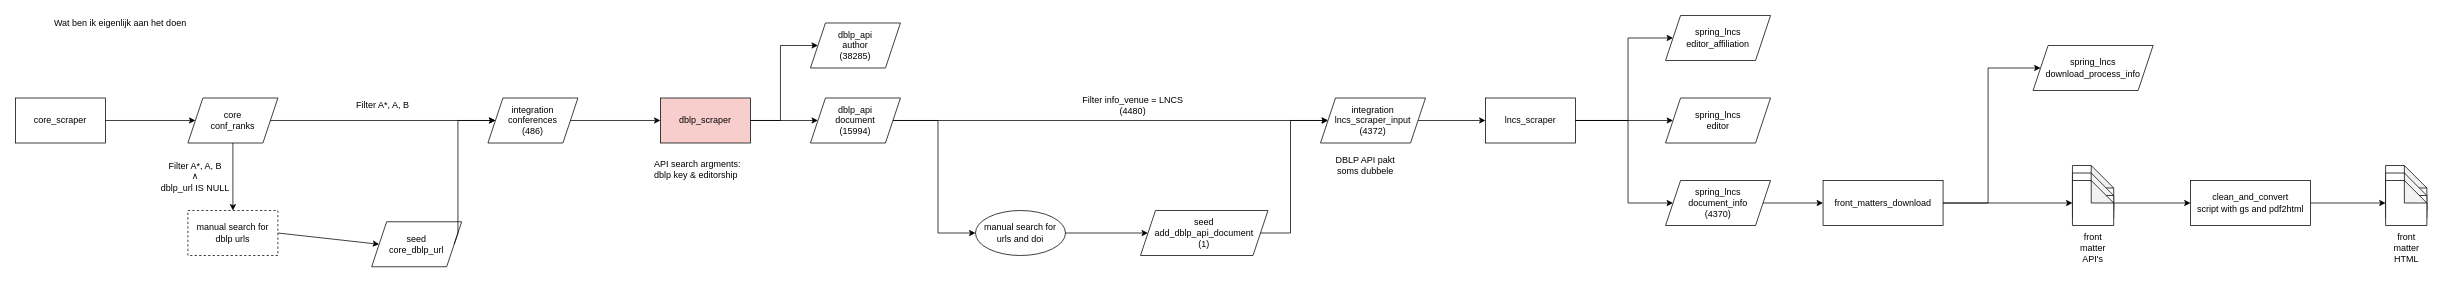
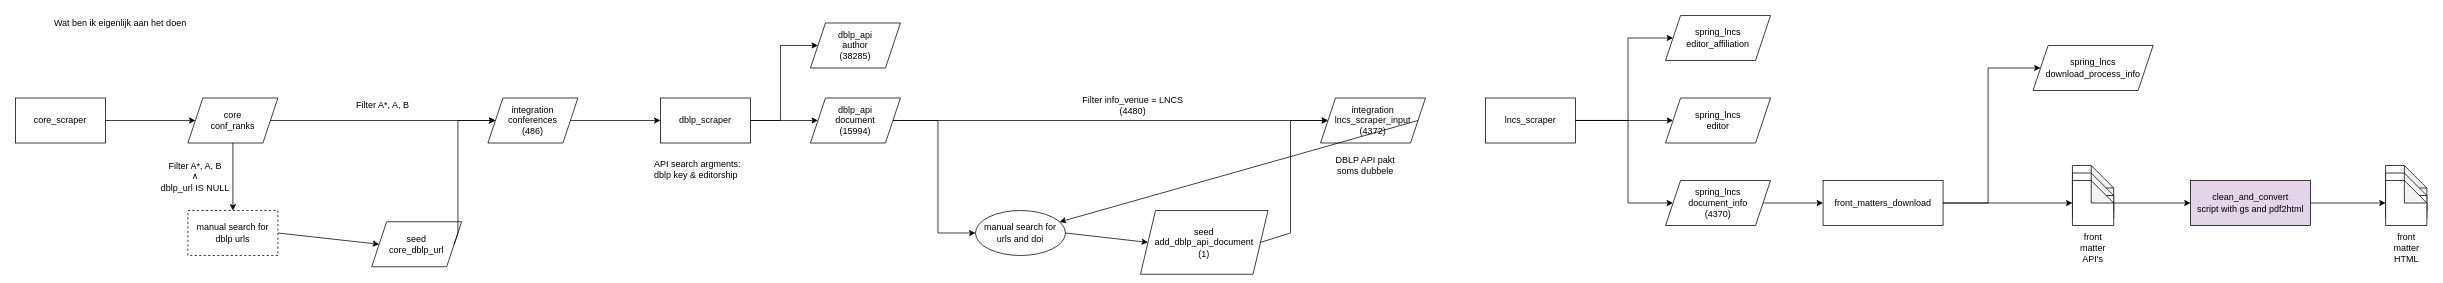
  <mxCell id="0" />
  <mxCell id="1" parent="0" />
  <mxCell id="2" value="Wat ben ik eigenlijk aan het doen" style="text;html=1;strokeColor=none;fillColor=none;align=center;verticalAlign=middle;whiteSpace=wrap;rounded=0;" parent="1" vertex="1"><mxGeometry x="50" y="20" width="220" height="20" as="geometry" /></mxCell>
  <mxCell id="3" value="core_scraper" style="rounded=0;whiteSpace=wrap;html=1;" vertex="1" parent="1"><mxGeometry x="20" y="130" width="120" height="60" as="geometry" /></mxCell>
  <mxCell id="4" value="core&lt;br&gt;conf_ranks" style="shape=parallelogram;perimeter=parallelogramPerimeter;whiteSpace=wrap;html=1;fixedSize=1;" vertex="1" parent="1"><mxGeometry x="250" y="130" width="120" height="60" as="geometry" /></mxCell>
  <mxCell id="5" value="" style="endArrow=classic;html=1;exitX=1;exitY=0.5;exitDx=0;exitDy=0;entryX=0;entryY=0.5;entryDx=0;entryDy=0;" edge="1" parent="1" source="3" target="4"><mxGeometry width="50" height="50" relative="1" as="geometry"><mxPoint x="250" y="350" as="sourcePoint" /><mxPoint x="300" y="300" as="targetPoint" /></mxGeometry></mxCell>
  <mxCell id="6" value="integration&lt;br&gt;conferences&lt;br&gt;(486)" style="shape=parallelogram;perimeter=parallelogramPerimeter;whiteSpace=wrap;html=1;fixedSize=1;" vertex="1" parent="1"><mxGeometry x="650" y="130" width="120" height="60" as="geometry" /></mxCell>
  <mxCell id="7" value="seed&lt;br&gt;core_dblp_url" style="shape=parallelogram;perimeter=parallelogramPerimeter;whiteSpace=wrap;html=1;fixedSize=1;" vertex="1" parent="1"><mxGeometry x="495" y="295" width="120" height="60" as="geometry" /></mxCell>
  <mxCell id="8" value="manual search for dblp urls" style="rounded=0;whiteSpace=wrap;html=1;dashed=1;" vertex="1" parent="1"><mxGeometry x="250" y="280" width="120" height="60" as="geometry" /></mxCell>
  <mxCell id="9" value="" style="endArrow=classic;html=1;exitX=0.5;exitY=1;exitDx=0;exitDy=0;entryX=0.5;entryY=0;entryDx=0;entryDy=0;" edge="1" parent="1" source="4" target="8"><mxGeometry width="50" height="50" relative="1" as="geometry"><mxPoint x="190" y="170" as="sourcePoint" /><mxPoint x="270" y="170" as="targetPoint" /></mxGeometry></mxCell>
  <mxCell id="10" value="" style="endArrow=classic;html=1;exitX=1;exitY=0.5;exitDx=0;exitDy=0;entryX=0;entryY=0.5;entryDx=0;entryDy=0;" edge="1" parent="1" source="8" target="7"><mxGeometry width="50" height="50" relative="1" as="geometry"><mxPoint x="380" y="360" as="sourcePoint" /><mxPoint x="460" y="360" as="targetPoint" /></mxGeometry></mxCell>
  <mxCell id="11" value="" style="endArrow=classic;html=1;exitX=1;exitY=0.5;exitDx=0;exitDy=0;entryX=0;entryY=0.5;entryDx=0;entryDy=0;" edge="1" parent="1" source="4" target="6"><mxGeometry width="50" height="50" relative="1" as="geometry"><mxPoint x="414" y="159.5" as="sourcePoint" /><mxPoint x="494" y="159.5" as="targetPoint" /></mxGeometry></mxCell>
  <mxCell id="12" value="" style="endArrow=classic;html=1;entryX=0;entryY=0.5;entryDx=0;entryDy=0;exitX=1;exitY=0.5;exitDx=0;exitDy=0;rounded=0;" edge="1" parent="1" source="7" target="6"><mxGeometry width="50" height="50" relative="1" as="geometry"><mxPoint x="580" y="440" as="sourcePoint" /><mxPoint x="630" y="390" as="targetPoint" /><Array as="points"><mxPoint x="610" y="310" /><mxPoint x="610" y="160" /></Array></mxGeometry></mxCell>
  <mxCell id="13" value="Filter A*, A, B" style="text;html=1;strokeColor=none;fillColor=none;align=center;verticalAlign=middle;whiteSpace=wrap;rounded=0;" vertex="1" parent="1"><mxGeometry x="460" y="130" width="100" height="20" as="geometry" /></mxCell>
  <mxCell id="14" value="Filter A*, A, B&lt;br&gt;∧&lt;br&gt;dblp_url IS NULL" style="text;html=1;strokeColor=none;fillColor=none;align=center;verticalAlign=middle;whiteSpace=wrap;rounded=0;" vertex="1" parent="1"><mxGeometry x="210" y="210" width="100" height="50" as="geometry" /></mxCell>
- <mxCell id="15" value="dblp_scraper" style="rounded=0;whiteSpace=wrap;html=1;fillColor=#f8cecc;" vertex="1" parent="1"><mxGeometry x="880" y="130" width="120" height="60" as="geometry" /></mxCell>
+ <mxCell id="15" value="dblp_scraper" style="rounded=0;whiteSpace=wrap;html=1;" vertex="1" parent="1"><mxGeometry x="880" y="130" width="120" height="60" as="geometry" /></mxCell>
  <mxCell id="16" value="" style="endArrow=classic;html=1;exitX=1;exitY=0.5;exitDx=0;exitDy=0;entryX=0;entryY=0.5;entryDx=0;entryDy=0;" edge="1" parent="1" source="6" target="15"><mxGeometry width="50" height="50" relative="1" as="geometry"><mxPoint x="930" y="330" as="sourcePoint" /><mxPoint x="980" y="280" as="targetPoint" /></mxGeometry></mxCell>
  <mxCell id="17" value="dblp_api&lt;br&gt;author&lt;br&gt;(38285)" style="shape=parallelogram;perimeter=parallelogramPerimeter;whiteSpace=wrap;html=1;fixedSize=1;" vertex="1" parent="1"><mxGeometry x="1080" y="30" width="120" height="60" as="geometry" /></mxCell>
  <mxCell id="18" value="" style="endArrow=classic;html=1;exitX=1;exitY=0.5;exitDx=0;exitDy=0;entryX=0;entryY=0.5;entryDx=0;entryDy=0;rounded=0;" edge="1" parent="1" source="15" target="17"><mxGeometry width="50" height="50" relative="1" as="geometry"><mxPoint x="770" y="170" as="sourcePoint" /><mxPoint x="890" y="170" as="targetPoint" /><Array as="points"><mxPoint x="1040" y="160" /><mxPoint x="1040" y="60" /></Array></mxGeometry></mxCell>
  <mxCell id="19" value="dblp_api&lt;br&gt;document&lt;br&gt;(15994)" style="shape=parallelogram;perimeter=parallelogramPerimeter;whiteSpace=wrap;html=1;fixedSize=1;" vertex="1" parent="1"><mxGeometry x="1080" y="130" width="120" height="60" as="geometry" /></mxCell>
  <mxCell id="20" value="" style="endArrow=classic;html=1;exitX=1;exitY=0.5;exitDx=0;exitDy=0;entryX=0;entryY=0.5;entryDx=0;entryDy=0;" edge="1" parent="1" source="15" target="19"><mxGeometry width="50" height="50" relative="1" as="geometry"><mxPoint x="770" y="170" as="sourcePoint" /><mxPoint x="890" y="170" as="targetPoint" /></mxGeometry></mxCell>
  <mxCell id="21" value="manual search for urls and doi" style="ellipse;whiteSpace=wrap;html=1;" vertex="1" parent="1"><mxGeometry x="1300" y="280" width="120" height="60" as="geometry" /></mxCell>
  <mxCell id="22" value="" style="endArrow=classic;html=1;exitX=1;exitY=0.5;exitDx=0;exitDy=0;entryX=0;entryY=0.5;entryDx=0;entryDy=0;rounded=0;" edge="1" parent="1" source="19" target="21"><mxGeometry width="50" height="50" relative="1" as="geometry"><mxPoint x="1130" y="320" as="sourcePoint" /><mxPoint x="1180" y="270" as="targetPoint" /><Array as="points"><mxPoint x="1250" y="160" /><mxPoint x="1250" y="310" /></Array></mxGeometry></mxCell>
- <mxCell id="23" value="seed&lt;br&gt;add_dblp_api_document&lt;br&gt;(1)" style="shape=parallelogram;perimeter=parallelogramPerimeter;whiteSpace=wrap;html=1;fixedSize=1;" vertex="1" parent="1"><mxGeometry x="1520" y="280" width="170" height="60" as="geometry" /></mxCell>
+ <mxCell id="23" value="seed&lt;br&gt;add_dblp_api_document&lt;br&gt;(1)" style="shape=parallelogram;perimeter=parallelogramPerimeter;whiteSpace=wrap;html=1;fixedSize=1;" vertex="1" parent="1"><mxGeometry x="1520" y="280" width="170" height="85" as="geometry" /></mxCell>
  <mxCell id="24" value="" style="endArrow=classic;html=1;exitX=1;exitY=0.5;exitDx=0;exitDy=0;entryX=0;entryY=0.5;entryDx=0;entryDy=0;" edge="1" parent="1" source="21" target="23"><mxGeometry width="50" height="50" relative="1" as="geometry"><mxPoint x="1460" y="470" as="sourcePoint" /><mxPoint x="1510" y="420" as="targetPoint" /></mxGeometry></mxCell>
  <mxCell id="25" value="lncs_scraper" style="rounded=0;whiteSpace=wrap;html=1;" vertex="1" parent="1"><mxGeometry x="1980" y="130" width="120" height="60" as="geometry" /></mxCell>
  <mxCell id="26" value="integration&lt;br&gt;lncs_scraper_input&lt;br&gt;(4372)" style="shape=parallelogram;perimeter=parallelogramPerimeter;whiteSpace=wrap;html=1;fixedSize=1;" vertex="1" parent="1"><mxGeometry x="1760" y="130" width="140" height="60" as="geometry" /></mxCell>
  <mxCell id="27" value="" style="endArrow=classic;html=1;exitX=1;exitY=0.5;exitDx=0;exitDy=0;entryX=0;entryY=0.5;entryDx=0;entryDy=0;" edge="1" parent="1" source="19" target="26"><mxGeometry width="50" height="50" relative="1" as="geometry"><mxPoint x="1470" y="190" as="sourcePoint" /><mxPoint x="1520" y="140" as="targetPoint" /></mxGeometry></mxCell>
  <mxCell id="28" value="" style="endArrow=classic;html=1;exitX=1;exitY=0.5;exitDx=0;exitDy=0;entryX=0;entryY=0.5;entryDx=0;entryDy=0;rounded=0;" edge="1" parent="1" source="23" target="26"><mxGeometry width="50" height="50" relative="1" as="geometry"><mxPoint x="1780" y="310" as="sourcePoint" /><mxPoint x="1830" y="260" as="targetPoint" /><Array as="points"><mxPoint x="1720" y="310" /><mxPoint x="1720" y="160" /></Array></mxGeometry></mxCell>
- <mxCell id="29" value="" style="endArrow=classic;html=1;exitX=1;exitY=0.5;exitDx=0;exitDy=0;entryX=0;entryY=0.5;entryDx=0;entryDy=0;" edge="1" parent="1" source="26" target="25"><mxGeometry width="50" height="50" relative="1" as="geometry"><mxPoint x="1980" y="310" as="sourcePoint" /><mxPoint x="2030" y="172" as="targetPoint" /></mxGeometry></mxCell>
+ <mxCell id="29" value="" style="endArrow=classic;html=1;exitX=1;exitY=0.5;exitDx=0;exitDy=0;" edge="1" parent="1" source="26" target="21"><mxGeometry width="50" height="50" relative="1" as="geometry"><mxPoint x="1980" y="310" as="sourcePoint" /><mxPoint x="2030" y="172" as="targetPoint" /></mxGeometry></mxCell>
  <mxCell id="30" value="spring_lncs&lt;br&gt;editor_affiliation" style="shape=parallelogram;perimeter=parallelogramPerimeter;whiteSpace=wrap;html=1;fixedSize=1;" vertex="1" parent="1"><mxGeometry x="2220" y="20" width="140" height="60" as="geometry" /></mxCell>
  <mxCell id="31" value="spring_lncs&lt;br&gt;editor" style="shape=parallelogram;perimeter=parallelogramPerimeter;whiteSpace=wrap;html=1;fixedSize=1;" vertex="1" parent="1"><mxGeometry x="2220" y="130" width="140" height="60" as="geometry" /></mxCell>
  <mxCell id="32" value="spring_lncs&lt;br&gt;document_info&lt;br&gt;(4370)" style="shape=parallelogram;perimeter=parallelogramPerimeter;whiteSpace=wrap;html=1;fixedSize=1;" vertex="1" parent="1"><mxGeometry x="2220" y="240" width="140" height="60" as="geometry" /></mxCell>
  <mxCell id="33" value="" style="endArrow=classic;html=1;exitX=1;exitY=0.5;exitDx=0;exitDy=0;entryX=0;entryY=0.5;entryDx=0;entryDy=0;rounded=0;" edge="1" parent="1" source="25" target="30"><mxGeometry width="50" height="50" relative="1" as="geometry"><mxPoint x="2010" y="330" as="sourcePoint" /><mxPoint x="2060" y="280" as="targetPoint" /><Array as="points"><mxPoint x="2170" y="160" /><mxPoint x="2170" y="50" /></Array></mxGeometry></mxCell>
  <mxCell id="34" value="" style="endArrow=classic;html=1;exitX=1;exitY=0.5;exitDx=0;exitDy=0;entryX=0;entryY=0.5;entryDx=0;entryDy=0;" edge="1" parent="1" source="25" target="31"><mxGeometry width="50" height="50" relative="1" as="geometry"><mxPoint x="1990" y="320" as="sourcePoint" /><mxPoint x="2040" y="270" as="targetPoint" /></mxGeometry></mxCell>
  <mxCell id="35" value="" style="endArrow=classic;html=1;exitX=1;exitY=0.5;exitDx=0;exitDy=0;entryX=0;entryY=0.5;entryDx=0;entryDy=0;rounded=0;" edge="1" parent="1" source="25" target="32"><mxGeometry width="50" height="50" relative="1" as="geometry"><mxPoint x="2140" y="350" as="sourcePoint" /><mxPoint x="2190" y="300" as="targetPoint" /><Array as="points"><mxPoint x="2170" y="160" /><mxPoint x="2170" y="270" /></Array></mxGeometry></mxCell>
  <mxCell id="36" value="Filter info_venue = LNCS&lt;br&gt;(4480)" style="text;html=1;strokeColor=none;fillColor=none;align=center;verticalAlign=middle;whiteSpace=wrap;rounded=0;" vertex="1" parent="1"><mxGeometry x="1430" y="120" width="160" height="40" as="geometry" /></mxCell>
  <mxCell id="37" value="front_matters_download" style="rounded=0;whiteSpace=wrap;html=1;" vertex="1" parent="1"><mxGeometry x="2430" y="240" width="160" height="60" as="geometry" /></mxCell>
  <mxCell id="38" value="" style="endArrow=classic;html=1;exitX=1;exitY=0.5;exitDx=0;exitDy=0;entryX=0;entryY=0.5;entryDx=0;entryDy=0;" edge="1" parent="1" source="32" target="37"><mxGeometry width="50" height="50" relative="1" as="geometry"><mxPoint x="2440" y="390" as="sourcePoint" /><mxPoint x="2490" y="340" as="targetPoint" /></mxGeometry></mxCell>
  <mxCell id="39" value="spring_lncs&lt;br&gt;download_process_info" style="shape=parallelogram;perimeter=parallelogramPerimeter;whiteSpace=wrap;html=1;fixedSize=1;" vertex="1" parent="1"><mxGeometry x="2710" y="60" width="160" height="60" as="geometry" /></mxCell>
  <mxCell id="40" value="" style="endArrow=classic;html=1;entryX=0;entryY=0.5;entryDx=0;entryDy=0;exitX=1;exitY=0.5;exitDx=0;exitDy=0;rounded=0;" edge="1" parent="1" source="37" target="39"><mxGeometry width="50" height="50" relative="1" as="geometry"><mxPoint x="2820" y="250" as="sourcePoint" /><mxPoint x="2870" y="200" as="targetPoint" /><Array as="points"><mxPoint x="2650" y="270" /><mxPoint x="2650" y="90" /></Array></mxGeometry></mxCell>
  <mxCell id="41" value="" style="shape=note;whiteSpace=wrap;html=1;backgroundOutline=1;darkOpacity=0.05;" vertex="1" parent="1"><mxGeometry x="2762.5" y="220" width="55" height="60" as="geometry" /></mxCell>
  <mxCell id="42" value="" style="shape=note;whiteSpace=wrap;html=1;backgroundOutline=1;darkOpacity=0.05;" vertex="1" parent="1"><mxGeometry x="2762.5" y="230" width="55" height="60" as="geometry" /></mxCell>
  <mxCell id="43" value="" style="shape=note;whiteSpace=wrap;html=1;backgroundOutline=1;darkOpacity=0.05;" vertex="1" parent="1"><mxGeometry x="2762.5" y="240" width="55" height="60" as="geometry" /></mxCell>
  <mxCell id="44" value="" style="endArrow=classic;html=1;exitX=1;exitY=0.5;exitDx=0;exitDy=0;entryX=0;entryY=0.5;entryDx=0;entryDy=0;entryPerimeter=0;" edge="1" parent="1" source="37" target="43"><mxGeometry width="50" height="50" relative="1" as="geometry"><mxPoint x="2720" y="430" as="sourcePoint" /><mxPoint x="2770" y="380" as="targetPoint" /></mxGeometry></mxCell>
  <mxCell id="45" value="front matter API's" style="text;html=1;strokeColor=none;fillColor=none;align=center;verticalAlign=middle;whiteSpace=wrap;rounded=0;" vertex="1" parent="1"><mxGeometry x="2770" y="320" width="40" height="20" as="geometry" /></mxCell>
  <mxCell id="46" value="API search argments:&lt;br&gt;dblp key &amp;amp; editorship" style="text;html=1;strokeColor=none;fillColor=none;align=left;verticalAlign=middle;whiteSpace=wrap;rounded=0;" vertex="1" parent="1"><mxGeometry x="870" y="200" width="150" height="50" as="geometry" /></mxCell>
  <mxCell id="47" value="DBLP API pakt soms dubbele" style="text;html=1;strokeColor=none;fillColor=none;align=center;verticalAlign=middle;whiteSpace=wrap;rounded=0;" vertex="1" parent="1"><mxGeometry x="1770" y="200" width="100" height="40" as="geometry" /></mxCell>
- <mxCell id="48" value="clean_and_convert&lt;br&gt;script with gs and pdf2html" style="rounded=0;whiteSpace=wrap;html=1;" vertex="1" parent="1"><mxGeometry x="2920" y="240" width="160" height="60" as="geometry" /></mxCell>
+ <mxCell id="48" value="clean_and_convert&lt;br&gt;script with gs and pdf2html" style="rounded=0;whiteSpace=wrap;html=1;fillColor=#e1d5e7;" vertex="1" parent="1"><mxGeometry x="2920" y="240" width="160" height="60" as="geometry" /></mxCell>
  <mxCell id="49" value="" style="endArrow=classic;html=1;exitX=0;exitY=0;exitDx=55;exitDy=30;exitPerimeter=0;entryX=0;entryY=0.5;entryDx=0;entryDy=0;" edge="1" parent="1" source="43" target="48"><mxGeometry width="50" height="50" relative="1" as="geometry"><mxPoint x="2890" y="460" as="sourcePoint" /><mxPoint x="2940" y="410" as="targetPoint" /></mxGeometry></mxCell>
  <mxCell id="50" value="" style="shape=note;whiteSpace=wrap;html=1;backgroundOutline=1;darkOpacity=0.05;" vertex="1" parent="1"><mxGeometry x="3180" y="220" width="55" height="60" as="geometry" /></mxCell>
  <mxCell id="51" value="" style="shape=note;whiteSpace=wrap;html=1;backgroundOutline=1;darkOpacity=0.05;" vertex="1" parent="1"><mxGeometry x="3180" y="230" width="55" height="60" as="geometry" /></mxCell>
  <mxCell id="52" value="" style="shape=note;whiteSpace=wrap;html=1;backgroundOutline=1;darkOpacity=0.05;" vertex="1" parent="1"><mxGeometry x="3180" y="240" width="55" height="60" as="geometry" /></mxCell>
  <mxCell id="53" value="front matter HTML" style="text;html=1;strokeColor=none;fillColor=none;align=center;verticalAlign=middle;whiteSpace=wrap;rounded=0;" vertex="1" parent="1"><mxGeometry x="3187.5" y="320" width="40" height="20" as="geometry" /></mxCell>
  <mxCell id="54" value="" style="endArrow=classic;html=1;exitX=1;exitY=0.5;exitDx=0;exitDy=0;entryX=0;entryY=0.5;entryDx=0;entryDy=0;entryPerimeter=0;" edge="1" parent="1" source="48" target="52"><mxGeometry width="50" height="50" relative="1" as="geometry"><mxPoint x="3077.5" y="380" as="sourcePoint" /><mxPoint x="3180" y="380" as="targetPoint" /></mxGeometry></mxCell>
